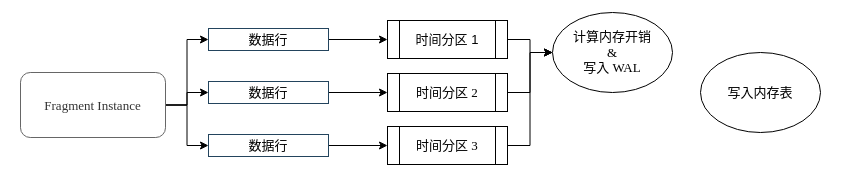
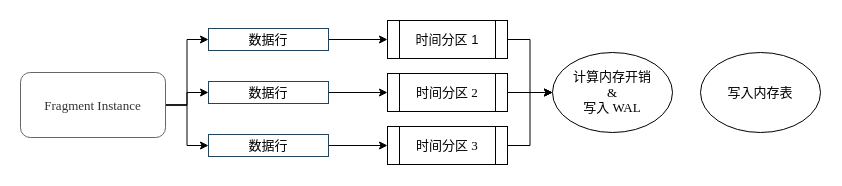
  <mxCell id="0" />
  <mxCell id="1" parent="0" />
  <mxCell id="2" style="edgeStyle=orthogonalEdgeStyle;rounded=0;orthogonalLoop=1;jettySize=auto;html=1;entryX=0;entryY=0.5;entryDx=0;entryDy=0;fontFamily=Times New Roman;fontSize=13;" parent="1" source="5" target="7" edge="1"><mxGeometry relative="1" as="geometry" /></mxCell>
  <mxCell id="3" style="edgeStyle=orthogonalEdgeStyle;rounded=0;orthogonalLoop=1;jettySize=auto;html=1;fontFamily=Times New Roman;fontSize=13;" parent="1" source="5" target="9" edge="1"><mxGeometry relative="1" as="geometry" /></mxCell>
  <mxCell id="4" style="edgeStyle=orthogonalEdgeStyle;rounded=0;orthogonalLoop=1;jettySize=auto;html=1;entryX=0;entryY=0.5;entryDx=0;entryDy=0;fontFamily=Times New Roman;fontSize=13;" parent="1" source="5" target="11" edge="1"><mxGeometry relative="1" as="geometry" /></mxCell>
  <mxCell id="5" value="&lt;span style=&quot;font-size: 13px;&quot;&gt;Fragment Instance&lt;/span&gt;" style="rounded=1;whiteSpace=wrap;html=1;fillColor=none;fontColor=#333333;strokeColor=#666666;fontStyle=0;fontFamily=Times New Roman;fontSize=13;" parent="1" vertex="1"><mxGeometry x="20" y="72" width="145" height="65" as="geometry" /></mxCell>
  <mxCell id="6" style="edgeStyle=orthogonalEdgeStyle;rounded=0;orthogonalLoop=1;jettySize=auto;html=1;entryX=0;entryY=0.5;entryDx=0;entryDy=0;fontFamily=Times New Roman;fontSize=13;" parent="1" source="7" target="13" edge="1"><mxGeometry relative="1" as="geometry" /></mxCell>
  <mxCell id="7" value="数据行" style="rounded=0;whiteSpace=wrap;html=1;fillColor=none;strokeColor=#23445d;fontFamily=Times New Roman;fontSize=13;" parent="1" vertex="1"><mxGeometry x="208" y="28" width="120" height="22" as="geometry" /></mxCell>
  <mxCell id="8" style="edgeStyle=orthogonalEdgeStyle;rounded=0;orthogonalLoop=1;jettySize=auto;html=1;fontFamily=Times New Roman;fontSize=13;" parent="1" source="9" target="15" edge="1"><mxGeometry relative="1" as="geometry" /></mxCell>
  <mxCell id="9" value="数据行" style="rounded=0;whiteSpace=wrap;html=1;fillColor=none;strokeColor=#23445d;fontFamily=Times New Roman;fontSize=13;" parent="1" vertex="1"><mxGeometry x="208" y="81" width="120" height="22" as="geometry" /></mxCell>
  <mxCell id="10" style="edgeStyle=orthogonalEdgeStyle;rounded=0;orthogonalLoop=1;jettySize=auto;html=1;fontFamily=Times New Roman;fontSize=13;" parent="1" source="11" target="17" edge="1"><mxGeometry relative="1" as="geometry" /></mxCell>
  <mxCell id="11" value="数据行" style="rounded=0;whiteSpace=wrap;html=1;fillColor=none;strokeColor=#23445d;fontFamily=Times New Roman;fontSize=13;" parent="1" vertex="1"><mxGeometry x="208" y="134" width="120" height="22" as="geometry" /></mxCell>
  <mxCell id="12" style="edgeStyle=orthogonalEdgeStyle;rounded=0;orthogonalLoop=1;jettySize=auto;html=1;fontFamily=Times New Roman;fontSize=13;" parent="1" source="13" target="18" edge="1"><mxGeometry relative="1" as="geometry" /></mxCell>
  <mxCell id="13" value="时间分区 1" style="shape=process;whiteSpace=wrap;html=1;backgroundOutline=1;fillColor=none;strokeColor=#000000;fontSize=13;" parent="1" vertex="1"><mxGeometry x="387" y="20" width="120" height="38" as="geometry" /></mxCell>
  <mxCell id="14" style="edgeStyle=orthogonalEdgeStyle;rounded=0;orthogonalLoop=1;jettySize=auto;html=1;entryX=0;entryY=0.5;entryDx=0;entryDy=0;fontFamily=Times New Roman;fontSize=13;" parent="1" source="15" target="18" edge="1"><mxGeometry relative="1" as="geometry" /></mxCell>
  <mxCell id="15" value="时间分区 2" style="shape=process;whiteSpace=wrap;html=1;backgroundOutline=1;fillColor=none;strokeColor=#000000;fontFamily=Times New Roman;fontSize=13;" parent="1" vertex="1"><mxGeometry x="387" y="73" width="120" height="38" as="geometry" /></mxCell>
  <mxCell id="16" style="edgeStyle=orthogonalEdgeStyle;rounded=0;orthogonalLoop=1;jettySize=auto;html=1;entryX=0;entryY=0.5;entryDx=0;entryDy=0;fontFamily=Times New Roman;fontSize=13;" parent="1" source="17" target="18" edge="1"><mxGeometry relative="1" as="geometry" /></mxCell>
  <mxCell id="17" value="时间分区 3" style="shape=process;whiteSpace=wrap;html=1;backgroundOutline=1;fillColor=none;strokeColor=#000000;fontFamily=Times New Roman;fontSize=13;" parent="1" vertex="1"><mxGeometry x="387" y="126" width="120" height="38" as="geometry" /></mxCell>
- <mxCell id="18" value="计算内存开销&lt;br style=&quot;font-size: 13px;&quot;&gt;&amp;amp;&lt;br style=&quot;font-size: 13px;&quot;&gt;写入 WAL" style="ellipse;whiteSpace=wrap;html=1;fillColor=none;strokeColor=#000000;fontFamily=Times New Roman;fontSize=13;" parent="1" vertex="1"><mxGeometry x="552" y="12" width="120" height="80" as="geometry" /></mxCell>
+ <mxCell id="18" value="计算内存开销&lt;br style=&quot;font-size: 13px;&quot;&gt;&amp;amp;&lt;br style=&quot;font-size: 13px;&quot;&gt;写入 WAL" style="ellipse;whiteSpace=wrap;html=1;fillColor=none;strokeColor=#000000;fontFamily=Times New Roman;fontSize=13;" parent="1" vertex="1"><mxGeometry x="552" y="52" width="120" height="80" as="geometry" /></mxCell>
  <mxCell id="19" value="写入内存表" style="ellipse;whiteSpace=wrap;html=1;fillColor=none;strokeColor=#000000;fontFamily=Times New Roman;fontSize=13;" parent="1" vertex="1"><mxGeometry x="700" y="52" width="120" height="80" as="geometry" /></mxCell>
